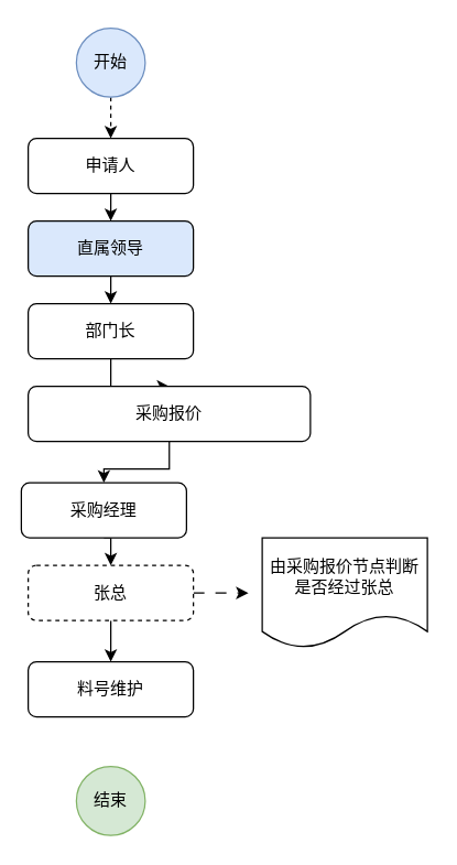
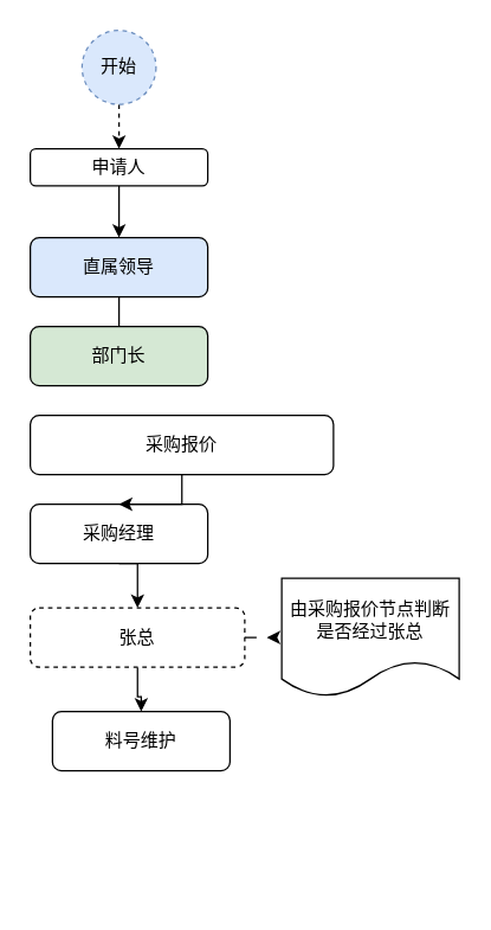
  <mxCell id="0" />
  <mxCell id="1" parent="0" />
  <mxCell id="2" style="edgeStyle=orthogonalEdgeStyle;rounded=0;orthogonalLoop=1;jettySize=auto;html=1;exitX=0.5;exitY=1;exitDx=0;exitDy=0;entryX=0.5;entryY=0;entryDx=0;entryDy=0;" edge="1" parent="1" source="3" target="8"><mxGeometry relative="1" as="geometry" /></mxCell>
- <mxCell id="3" value="申请人" style="rounded=1;whiteSpace=wrap;html=1;fontSize=12;glass=0;strokeWidth=1;shadow=0;" vertex="1" parent="1"><mxGeometry x="20" y="100" width="120" height="40" as="geometry" /></mxCell>
+ <mxCell id="3" value="申请人" style="rounded=1;whiteSpace=wrap;html=1;fontSize=12;glass=0;strokeWidth=1;shadow=0;" vertex="1" parent="1"><mxGeometry x="20" y="100" width="120" height="25" as="geometry" /></mxCell>
  <mxCell id="4" style="edgeStyle=orthogonalEdgeStyle;rounded=0;orthogonalLoop=1;jettySize=auto;html=1;exitX=0.5;exitY=1;exitDx=0;exitDy=0;entryX=0.5;entryY=0;entryDx=0;entryDy=0;dashed=1;" edge="1" parent="1" source="5" target="3"><mxGeometry relative="1" as="geometry" /></mxCell>
- <mxCell id="5" value="开始" style="ellipse;whiteSpace=wrap;html=1;aspect=fixed;fillColor=#dae8fc;strokeColor=#6c8ebf;" vertex="1" parent="1"><mxGeometry x="55" y="20" width="50" height="50" as="geometry" /></mxCell>
- <mxCell id="6" value="结束" style="ellipse;whiteSpace=wrap;html=1;aspect=fixed;fillColor=#d5e8d4;strokeColor=#82b366;" vertex="1" parent="1"><mxGeometry x="55" y="556" width="50" height="50" as="geometry" /></mxCell>
- <mxCell id="7" style="edgeStyle=orthogonalEdgeStyle;rounded=0;orthogonalLoop=1;jettySize=auto;html=1;exitX=0.5;exitY=1;exitDx=0;exitDy=0;entryX=0.5;entryY=0;entryDx=0;entryDy=0;" edge="1" parent="1" source="8" target="15"><mxGeometry relative="1" as="geometry" /></mxCell>
+ <mxCell id="5" value="开始" style="ellipse;whiteSpace=wrap;html=1;aspect=fixed;fillColor=#dae8fc;strokeColor=#6c8ebf;dashed=1;" vertex="1" parent="1"><mxGeometry x="55" y="20" width="50" height="50" as="geometry" /></mxCell>
+ <mxCell id="7" style="edgeStyle=orthogonalEdgeStyle;rounded=0;orthogonalLoop=1;jettySize=auto;html=1;exitX=0.5;exitY=1;exitDx=0;exitDy=0;entryX=0.5;entryY=0;entryDx=0;entryDy=0;endArrow=none;" edge="1" parent="1" source="8" target="15"><mxGeometry relative="1" as="geometry" /></mxCell>
  <mxCell id="8" value="直属领导" style="rounded=1;whiteSpace=wrap;html=1;fontSize=12;glass=0;strokeWidth=1;shadow=0;fillColor=#dae8fc;" vertex="1" parent="1"><mxGeometry x="20" y="160" width="120" height="40" as="geometry" /></mxCell>
  <mxCell id="9" style="edgeStyle=orthogonalEdgeStyle;rounded=0;orthogonalLoop=1;jettySize=auto;html=1;exitX=0.5;exitY=1;exitDx=0;exitDy=0;entryX=0.5;entryY=0;entryDx=0;entryDy=0;" edge="1" parent="1" source="10" target="13"><mxGeometry relative="1" as="geometry" /></mxCell>
- <mxCell id="10" value="&lt;p class=&quot;MsoNormal&quot;&gt;采购经理&lt;/p&gt;" style="rounded=1;whiteSpace=wrap;html=1;fontSize=12;glass=0;strokeWidth=1;shadow=0;" vertex="1" parent="1"><mxGeometry x="15" y="350" width="120" height="40" as="geometry" /></mxCell>
+ <mxCell id="10" value="&lt;p class=&quot;MsoNormal&quot;&gt;采购经理&lt;/p&gt;" style="rounded=1;whiteSpace=wrap;html=1;fontSize=12;glass=0;strokeWidth=1;shadow=0;" vertex="1" parent="1"><mxGeometry x="20" y="340" width="120" height="40" as="geometry" /></mxCell>
  <mxCell id="11" style="edgeStyle=orthogonalEdgeStyle;rounded=0;orthogonalLoop=1;jettySize=auto;html=1;exitX=0.5;exitY=1;exitDx=0;exitDy=0;" edge="1" parent="1" source="13" target="19"><mxGeometry relative="1" as="geometry" /></mxCell>
  <mxCell id="12" style="edgeStyle=orthogonalEdgeStyle;rounded=0;orthogonalLoop=1;jettySize=auto;html=1;dashed=1;dashPattern=8 8;" edge="1" parent="1" source="13"><mxGeometry relative="1" as="geometry"><mxPoint x="180" y="430" as="targetPoint" /></mxGeometry></mxCell>
- <mxCell id="13" value="张总" style="rounded=1;whiteSpace=wrap;html=1;fontSize=12;glass=0;strokeWidth=1;shadow=0;dashed=1;" vertex="1" parent="1"><mxGeometry x="20" y="410" width="120" height="40" as="geometry" /></mxCell>
- <mxCell id="14" style="edgeStyle=orthogonalEdgeStyle;rounded=0;orthogonalLoop=1;jettySize=auto;html=1;exitX=0.5;exitY=1;exitDx=0;exitDy=0;entryX=0.5;entryY=0;entryDx=0;entryDy=0;" edge="1" parent="1" source="15" target="17"><mxGeometry relative="1" as="geometry" /></mxCell>
- <mxCell id="15" value="部门长" style="rounded=1;whiteSpace=wrap;html=1;fontSize=12;glass=0;strokeWidth=1;shadow=0;" vertex="1" parent="1"><mxGeometry x="20" y="220" width="120" height="40" as="geometry" /></mxCell>
+ <mxCell id="13" value="张总" style="rounded=1;whiteSpace=wrap;html=1;fontSize=12;glass=0;strokeWidth=1;shadow=0;dashed=1;" vertex="1" parent="1"><mxGeometry x="20" y="410" width="145" height="40" as="geometry" /></mxCell>
+ <mxCell id="15" value="部门长" style="rounded=1;whiteSpace=wrap;html=1;fontSize=12;glass=0;strokeWidth=1;shadow=0;fillColor=#d5e8d4;" vertex="1" parent="1"><mxGeometry x="20" y="220" width="120" height="40" as="geometry" /></mxCell>
  <mxCell id="16" style="edgeStyle=orthogonalEdgeStyle;rounded=0;orthogonalLoop=1;jettySize=auto;html=1;exitX=0.5;exitY=1;exitDx=0;exitDy=0;" edge="1" parent="1" source="17" target="10"><mxGeometry relative="1" as="geometry" /></mxCell>
  <mxCell id="17" value="&lt;p class=&quot;MsoNormal&quot;&gt;采购报价&lt;/p&gt;" style="rounded=1;whiteSpace=wrap;html=1;fontSize=12;glass=0;strokeWidth=1;shadow=0;" vertex="1" parent="1"><mxGeometry x="20" y="280" width="205" height="40" as="geometry" /></mxCell>
  <mxCell id="18" value="由采购报价节点判断是否经过张总" style="shape=document;whiteSpace=wrap;html=1;boundedLbl=1;" vertex="1" parent="1"><mxGeometry x="190" y="390" width="120" height="80" as="geometry" /></mxCell>
- <mxCell id="19" value="&lt;p class=&quot;MsoNormal&quot;&gt;料号维护&lt;/p&gt;" style="rounded=1;whiteSpace=wrap;html=1;fontSize=12;glass=0;strokeWidth=1;shadow=0;" vertex="1" parent="1"><mxGeometry x="20" y="480" width="120" height="40" as="geometry" /></mxCell>
+ <mxCell id="19" value="&lt;p class=&quot;MsoNormal&quot;&gt;料号维护&lt;/p&gt;" style="rounded=1;whiteSpace=wrap;html=1;fontSize=12;glass=0;strokeWidth=1;shadow=0;" vertex="1" parent="1"><mxGeometry x="35" y="480" width="120" height="40" as="geometry" /></mxCell>
